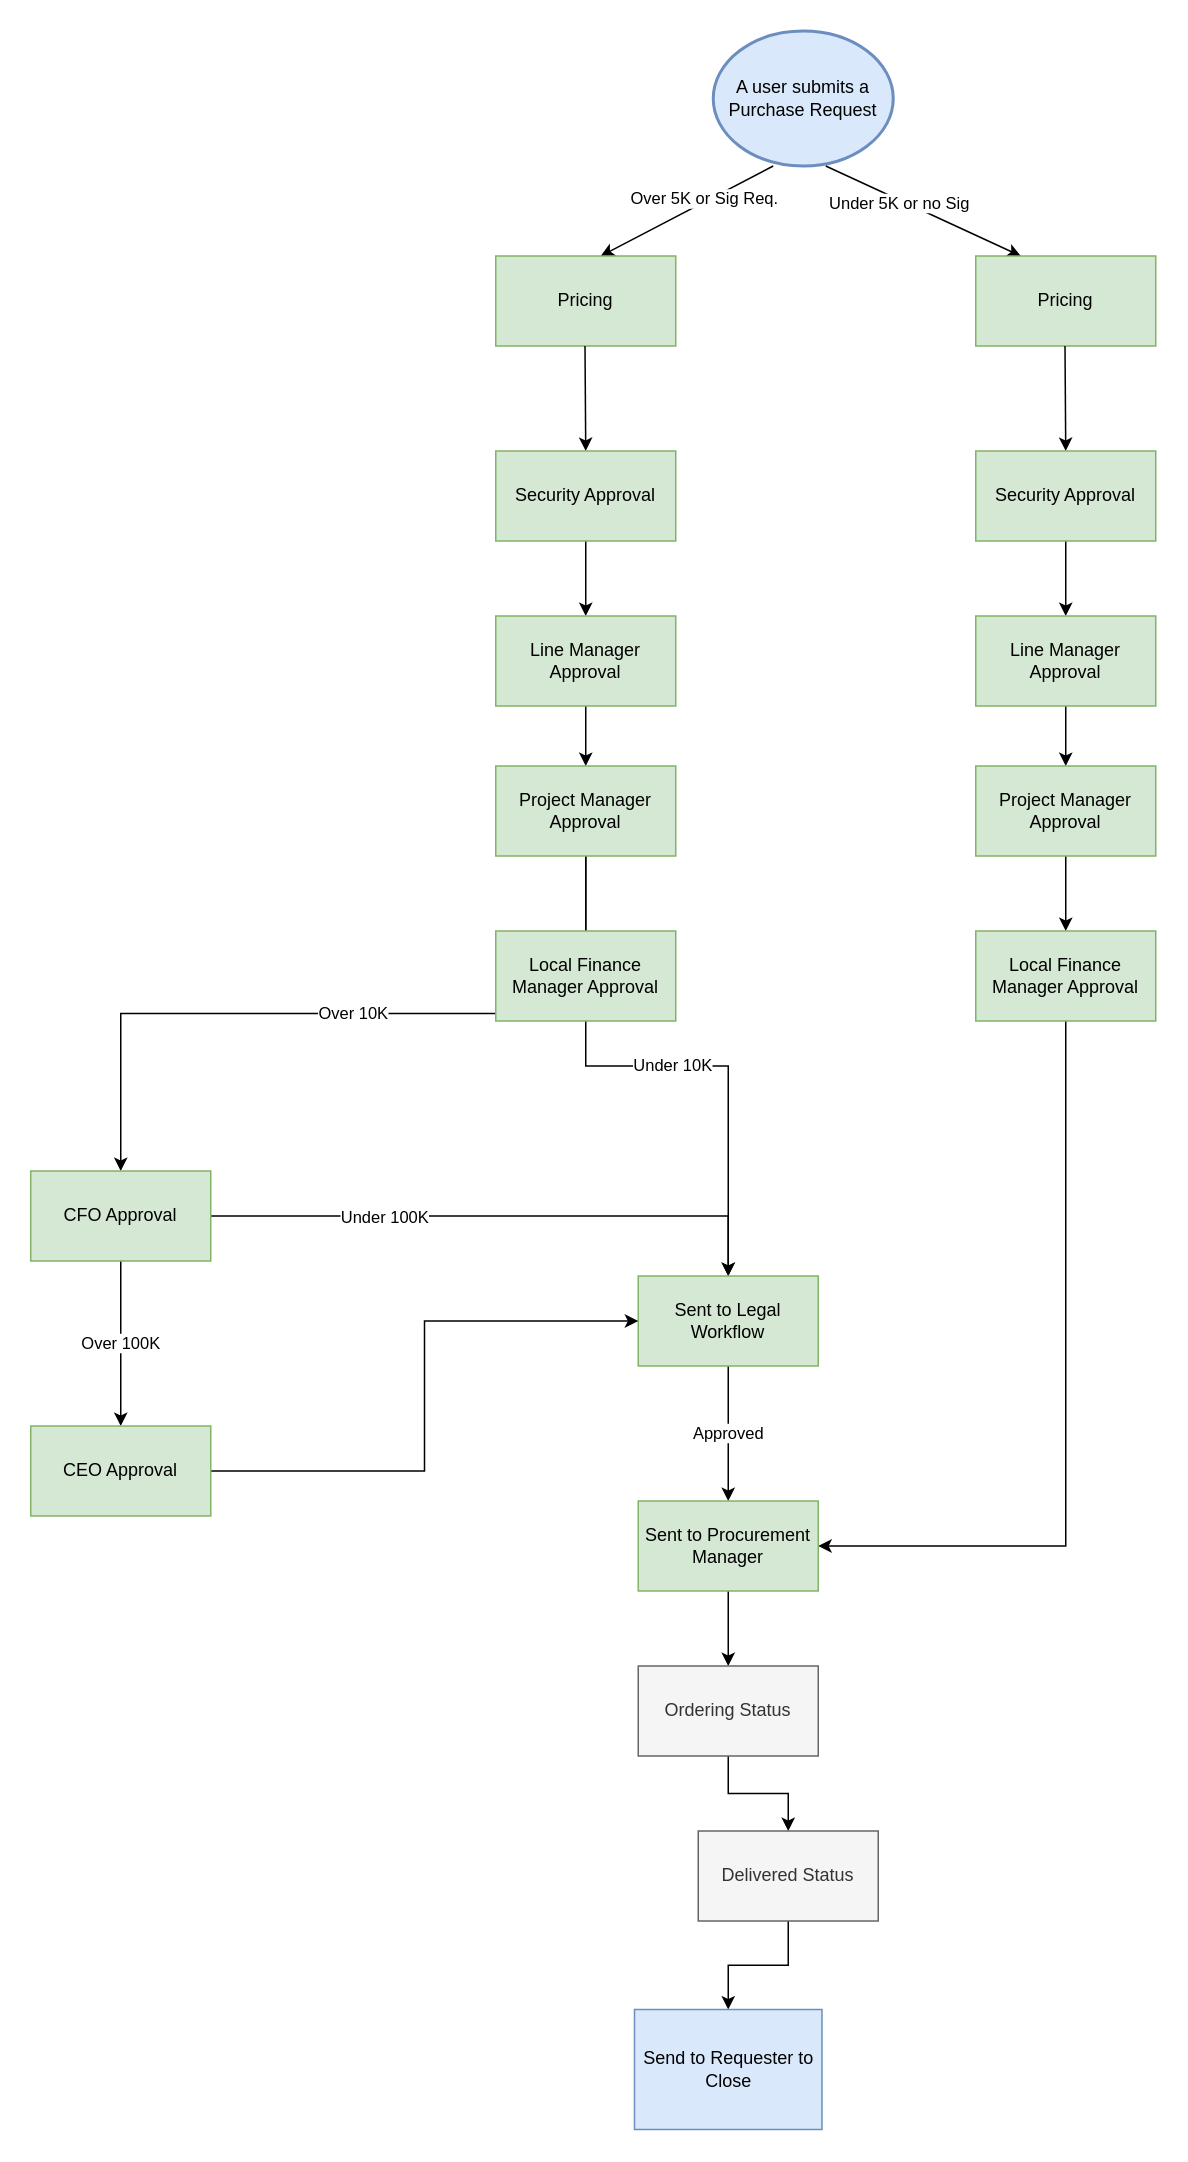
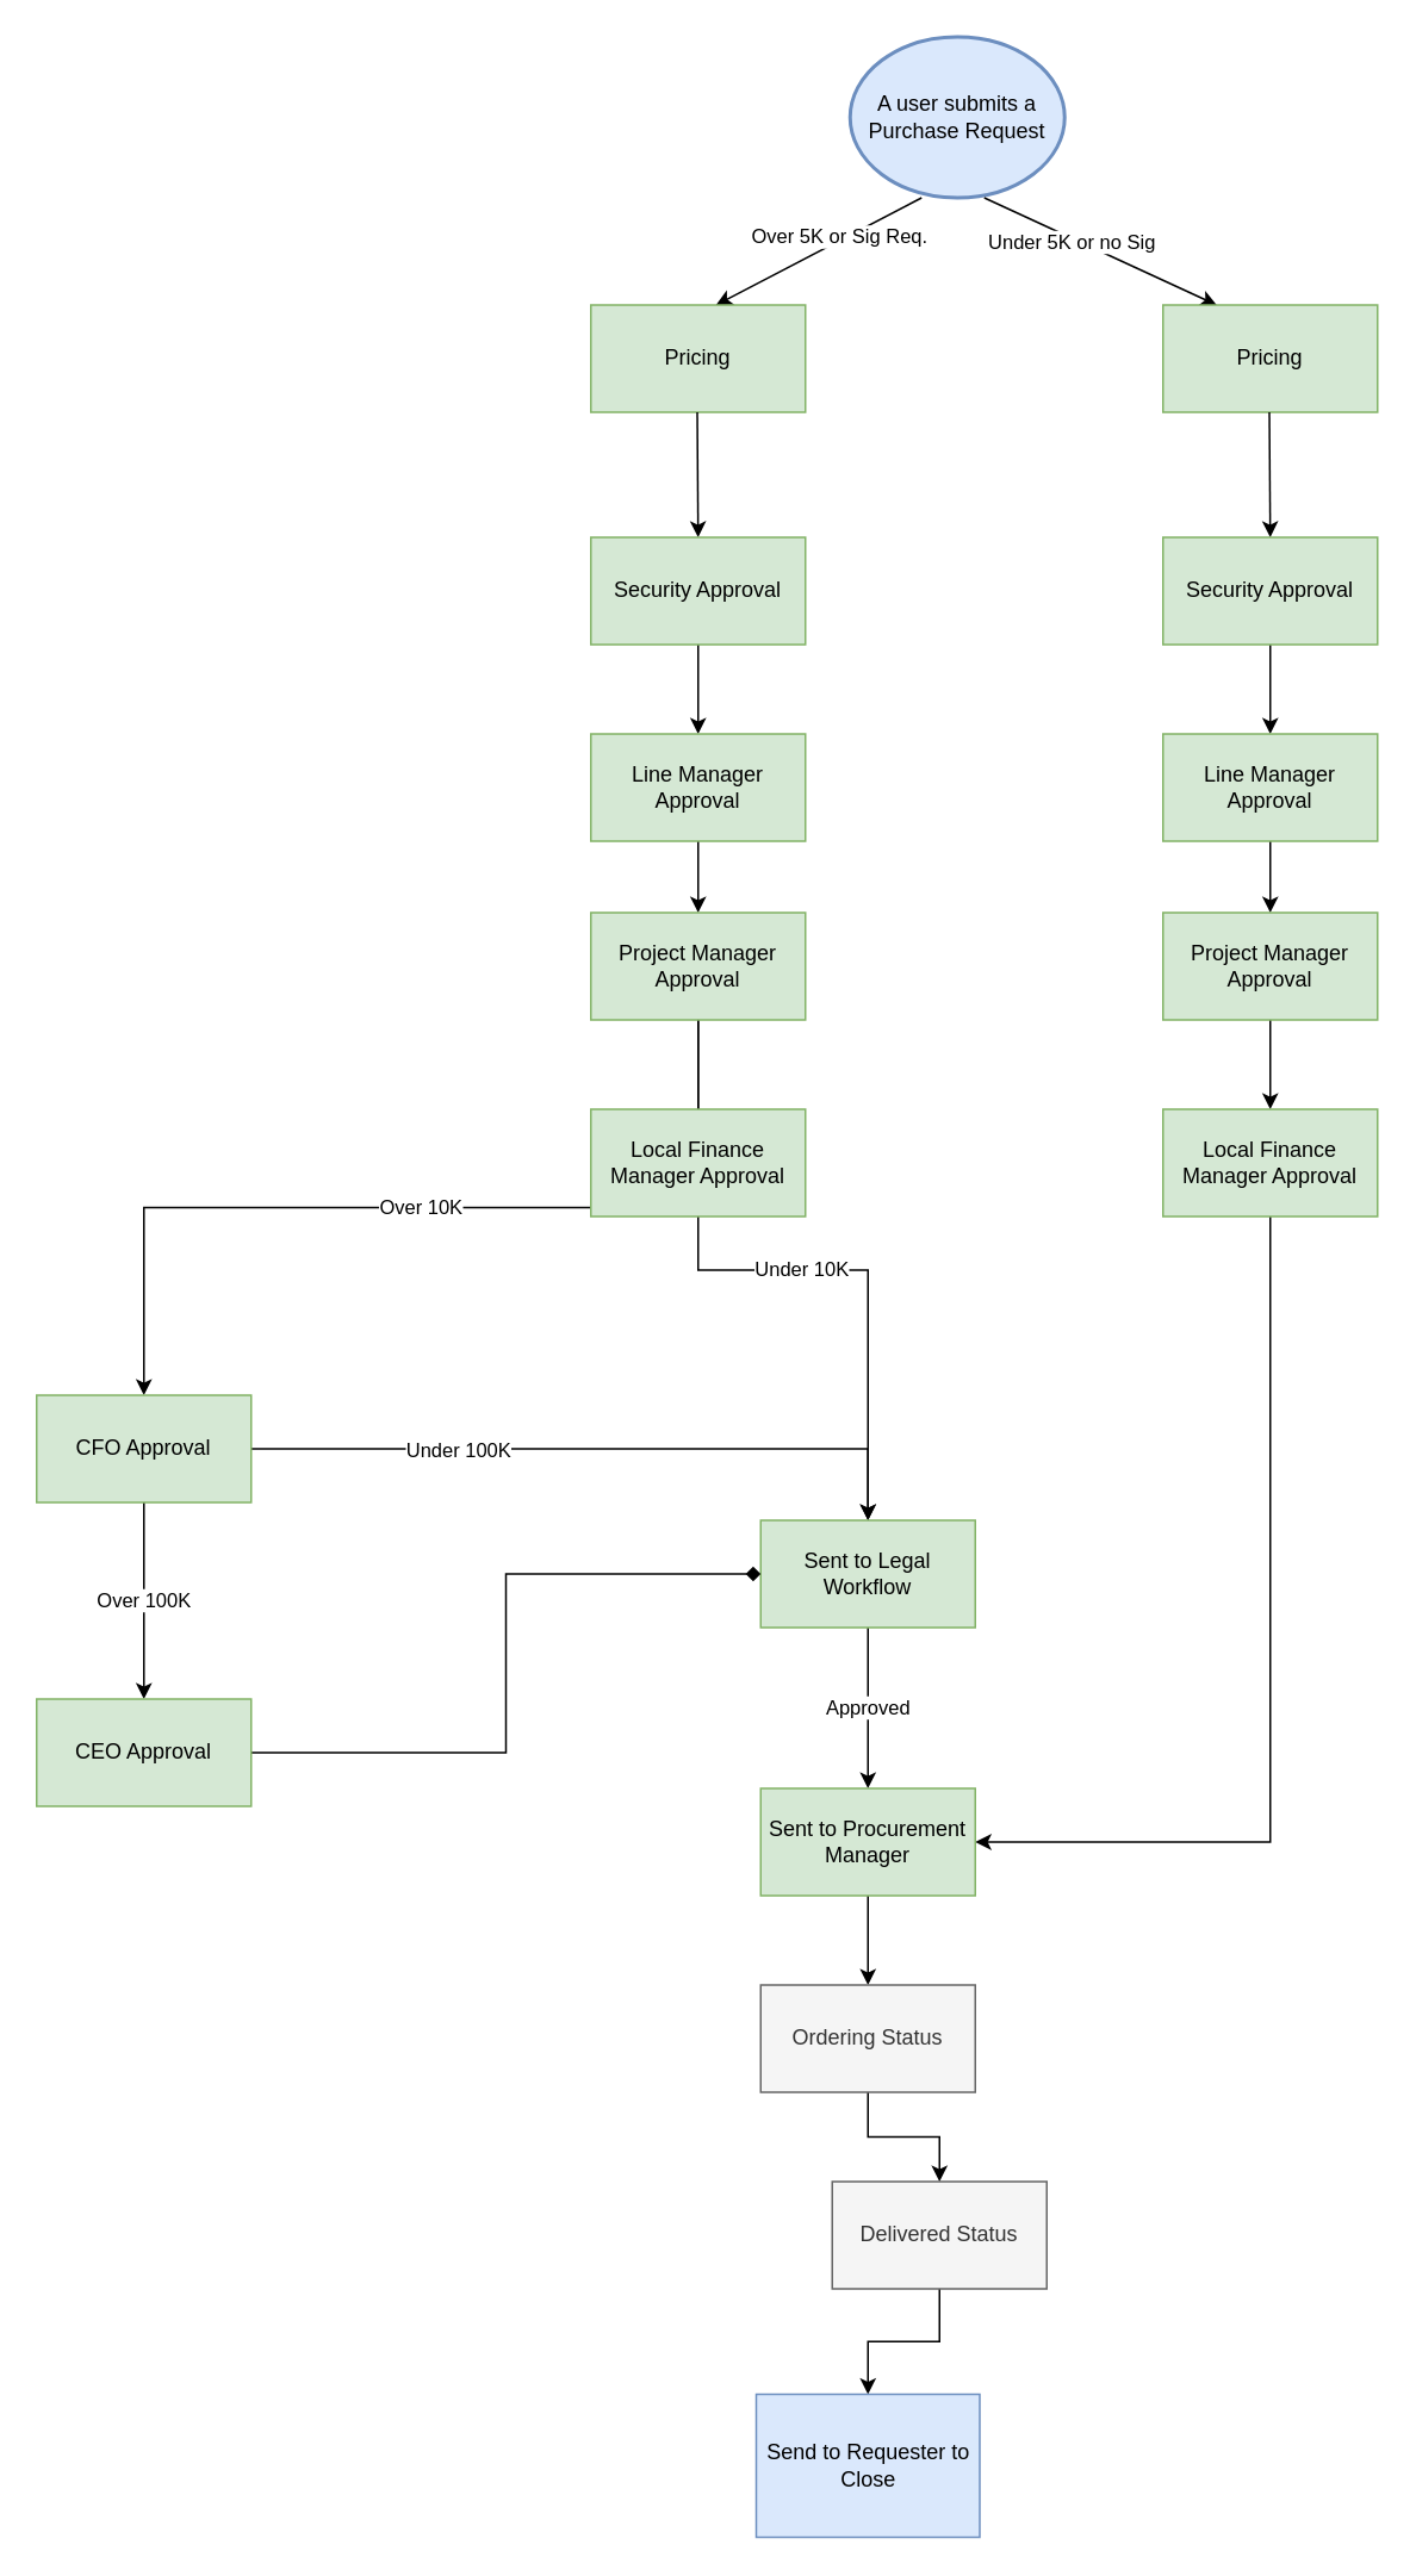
  <mxCell id="0" />
  <mxCell id="1" parent="0" />
  <mxCell id="2" value="A user submits a Purchase Request" style="strokeWidth=2;html=1;shape=mxgraph.flowchart.start_1;whiteSpace=wrap;fillColor=#dae8fc;strokeColor=#6c8ebf;" vertex="1" parent="1"><mxGeometry x="475" y="20" width="120" height="90" as="geometry" /></mxCell>
  <mxCell id="3" value="" style="endArrow=classic;html=1;" edge="1" parent="1"><mxGeometry width="50" height="50" relative="1" as="geometry"><mxPoint x="515" y="110" as="sourcePoint" /><mxPoint x="400" y="170" as="targetPoint" /></mxGeometry></mxCell>
  <mxCell id="4" value="Over 5K or Sig Req." style="edgeLabel;html=1;align=center;verticalAlign=middle;resizable=0;points=[];" vertex="1" connectable="0" parent="3"><mxGeometry x="-0.22" y="-2" relative="1" as="geometry"><mxPoint as="offset" /></mxGeometry></mxCell>
  <mxCell id="5" value="" style="endArrow=classic;html=1;" edge="1" parent="1"><mxGeometry width="50" height="50" relative="1" as="geometry"><mxPoint x="550" y="110" as="sourcePoint" /><mxPoint x="680" y="170" as="targetPoint" /></mxGeometry></mxCell>
  <mxCell id="6" value="Under 5K or no Sig" style="edgeLabel;html=1;align=center;verticalAlign=middle;resizable=0;points=[];" vertex="1" connectable="0" parent="5"><mxGeometry x="-0.24" y="-2" relative="1" as="geometry"><mxPoint as="offset" /></mxGeometry></mxCell>
  <mxCell id="7" value="Pricing" style="rounded=0;whiteSpace=wrap;html=1;fillColor=#d5e8d4;strokeColor=#82b366;" vertex="1" parent="1"><mxGeometry x="650" y="170" width="120" height="60" as="geometry" /></mxCell>
  <mxCell id="8" value="Pricing " style="rounded=0;whiteSpace=wrap;html=1;fillColor=#d5e8d4;strokeColor=#82b366;" vertex="1" parent="1"><mxGeometry x="330" y="170" width="120" height="60" as="geometry" /></mxCell>
  <mxCell id="9" value="" style="endArrow=classic;html=1;" edge="1" parent="1"><mxGeometry width="50" height="50" relative="1" as="geometry"><mxPoint x="389.5" y="230" as="sourcePoint" /><mxPoint x="390" y="300" as="targetPoint" /></mxGeometry></mxCell>
  <mxCell id="10" value="" style="endArrow=classic;html=1;" edge="1" parent="1"><mxGeometry width="50" height="50" relative="1" as="geometry"><mxPoint x="709.5" y="230" as="sourcePoint" /><mxPoint x="710" y="300" as="targetPoint" /></mxGeometry></mxCell>
  <mxCell id="11" style="edgeStyle=orthogonalEdgeStyle;rounded=0;orthogonalLoop=1;jettySize=auto;html=1;exitX=0.5;exitY=1;exitDx=0;exitDy=0;entryX=0.5;entryY=0;entryDx=0;entryDy=0;" edge="1" parent="1" source="12" target="16"><mxGeometry relative="1" as="geometry" /></mxCell>
  <mxCell id="12" value="Security Approval" style="rounded=0;whiteSpace=wrap;html=1;fillColor=#d5e8d4;strokeColor=#82b366;" vertex="1" parent="1"><mxGeometry x="650" y="300" width="120" height="60" as="geometry" /></mxCell>
  <mxCell id="13" style="edgeStyle=orthogonalEdgeStyle;rounded=0;orthogonalLoop=1;jettySize=auto;html=1;exitX=0.5;exitY=1;exitDx=0;exitDy=0;entryX=0.5;entryY=0;entryDx=0;entryDy=0;" edge="1" parent="1" source="14" target="18"><mxGeometry relative="1" as="geometry" /></mxCell>
  <mxCell id="14" value="Security Approval" style="rounded=0;whiteSpace=wrap;html=1;fillColor=#d5e8d4;strokeColor=#82b366;" vertex="1" parent="1"><mxGeometry x="330" y="300" width="120" height="60" as="geometry" /></mxCell>
  <mxCell id="15" style="edgeStyle=orthogonalEdgeStyle;rounded=0;orthogonalLoop=1;jettySize=auto;html=1;exitX=0.5;exitY=1;exitDx=0;exitDy=0;entryX=0.5;entryY=0;entryDx=0;entryDy=0;" edge="1" parent="1" source="16" target="20"><mxGeometry relative="1" as="geometry" /></mxCell>
  <mxCell id="16" value="Line Manager Approval" style="rounded=0;whiteSpace=wrap;html=1;fillColor=#d5e8d4;strokeColor=#82b366;" vertex="1" parent="1"><mxGeometry x="650" y="410" width="120" height="60" as="geometry" /></mxCell>
  <mxCell id="17" style="edgeStyle=orthogonalEdgeStyle;rounded=0;orthogonalLoop=1;jettySize=auto;html=1;exitX=0.5;exitY=1;exitDx=0;exitDy=0;entryX=0.5;entryY=0;entryDx=0;entryDy=0;" edge="1" parent="1" source="18" target="24"><mxGeometry relative="1" as="geometry" /></mxCell>
  <mxCell id="18" value="Line Manager Approval" style="rounded=0;whiteSpace=wrap;html=1;fillColor=#d5e8d4;strokeColor=#82b366;" vertex="1" parent="1"><mxGeometry x="330" y="410" width="120" height="60" as="geometry" /></mxCell>
  <mxCell id="19" style="edgeStyle=orthogonalEdgeStyle;rounded=0;orthogonalLoop=1;jettySize=auto;html=1;exitX=0.5;exitY=1;exitDx=0;exitDy=0;entryX=0.5;entryY=0;entryDx=0;entryDy=0;" edge="1" parent="1" source="20" target="26"><mxGeometry relative="1" as="geometry" /></mxCell>
  <mxCell id="20" value="Project Manager Approval" style="rounded=0;whiteSpace=wrap;html=1;fillColor=#d5e8d4;strokeColor=#82b366;" vertex="1" parent="1"><mxGeometry x="650" y="510" width="120" height="60" as="geometry" /></mxCell>
  <mxCell id="21" style="edgeStyle=orthogonalEdgeStyle;rounded=0;orthogonalLoop=1;jettySize=auto;html=1;exitX=0.5;exitY=1;exitDx=0;exitDy=0;" edge="1" parent="1" source="24" target="32"><mxGeometry relative="1" as="geometry" /></mxCell>
  <mxCell id="22" value="Under 10K" style="edgeLabel;html=1;align=center;verticalAlign=middle;resizable=0;points=[];" vertex="1" connectable="0" parent="21"><mxGeometry x="0.048" y="1" relative="1" as="geometry"><mxPoint as="offset" /></mxGeometry></mxCell>
  <mxCell id="23" value="Over 10K" style="edgeStyle=orthogonalEdgeStyle;rounded=0;orthogonalLoop=1;jettySize=auto;html=1;exitX=0.5;exitY=1;exitDx=0;exitDy=0;entryX=0.5;entryY=0;entryDx=0;entryDy=0;" edge="1" parent="1" source="24" target="30"><mxGeometry relative="1" as="geometry" /></mxCell>
  <mxCell id="24" value="Project Manager Approval" style="rounded=0;whiteSpace=wrap;html=1;fillColor=#d5e8d4;strokeColor=#82b366;" vertex="1" parent="1"><mxGeometry x="330" y="510" width="120" height="60" as="geometry" /></mxCell>
  <mxCell id="25" style="edgeStyle=orthogonalEdgeStyle;rounded=0;orthogonalLoop=1;jettySize=auto;html=1;exitX=0.5;exitY=1;exitDx=0;exitDy=0;entryX=1;entryY=0.5;entryDx=0;entryDy=0;" edge="1" parent="1" source="26" target="34"><mxGeometry relative="1" as="geometry" /></mxCell>
  <mxCell id="26" value="Local Finance Manager Approval" style="rounded=0;whiteSpace=wrap;html=1;fillColor=#d5e8d4;strokeColor=#82b366;" vertex="1" parent="1"><mxGeometry x="650" y="620" width="120" height="60" as="geometry" /></mxCell>
  <mxCell id="27" value="Over 100K" style="edgeStyle=orthogonalEdgeStyle;rounded=0;orthogonalLoop=1;jettySize=auto;html=1;exitX=0.5;exitY=1;exitDx=0;exitDy=0;entryX=0.5;entryY=0;entryDx=0;entryDy=0;" edge="1" parent="1" source="30" target="40"><mxGeometry relative="1" as="geometry" /></mxCell>
  <mxCell id="28" style="edgeStyle=orthogonalEdgeStyle;rounded=0;orthogonalLoop=1;jettySize=auto;html=1;exitX=1;exitY=0.5;exitDx=0;exitDy=0;entryX=0.5;entryY=0;entryDx=0;entryDy=0;" edge="1" parent="1" source="30" target="32"><mxGeometry relative="1" as="geometry" /></mxCell>
  <mxCell id="29" value="Under 100K" style="edgeLabel;html=1;align=center;verticalAlign=middle;resizable=0;points=[];" vertex="1" connectable="0" parent="28"><mxGeometry x="-0.403" relative="1" as="geometry"><mxPoint as="offset" /></mxGeometry></mxCell>
  <mxCell id="30" value="CFO Approval" style="rounded=0;whiteSpace=wrap;html=1;fillColor=#d5e8d4;strokeColor=#82b366;" vertex="1" parent="1"><mxGeometry x="20" y="780" width="120" height="60" as="geometry" /></mxCell>
  <mxCell id="31" value="Approved" style="edgeStyle=orthogonalEdgeStyle;rounded=0;orthogonalLoop=1;jettySize=auto;html=1;exitX=0.5;exitY=1;exitDx=0;exitDy=0;" edge="1" parent="1" source="32" target="34"><mxGeometry relative="1" as="geometry" /></mxCell>
  <mxCell id="32" value="Sent to Legal Workflow" style="rounded=0;whiteSpace=wrap;html=1;fillColor=#d5e8d4;strokeColor=#82b366;" vertex="1" parent="1"><mxGeometry x="425" y="850" width="120" height="60" as="geometry" /></mxCell>
  <mxCell id="33" style="edgeStyle=orthogonalEdgeStyle;rounded=0;orthogonalLoop=1;jettySize=auto;html=1;exitX=0.5;exitY=1;exitDx=0;exitDy=0;entryX=0.5;entryY=0;entryDx=0;entryDy=0;" edge="1" parent="1" source="34" target="36"><mxGeometry relative="1" as="geometry" /></mxCell>
  <mxCell id="34" value="Sent to Procurement Manager" style="rounded=0;whiteSpace=wrap;html=1;fillColor=#d5e8d4;strokeColor=#82b366;" vertex="1" parent="1"><mxGeometry x="425" y="1000" width="120" height="60" as="geometry" /></mxCell>
  <mxCell id="35" style="edgeStyle=orthogonalEdgeStyle;rounded=0;orthogonalLoop=1;jettySize=auto;html=1;exitX=0.5;exitY=1;exitDx=0;exitDy=0;entryX=0.5;entryY=0;entryDx=0;entryDy=0;" edge="1" parent="1" source="36" target="38"><mxGeometry relative="1" as="geometry" /></mxCell>
  <mxCell id="36" value="Ordering Status" style="rounded=0;whiteSpace=wrap;html=1;fillColor=#f5f5f5;strokeColor=#666666;fontColor=#333333;" vertex="1" parent="1"><mxGeometry x="425" y="1110" width="120" height="60" as="geometry" /></mxCell>
  <mxCell id="37" style="edgeStyle=orthogonalEdgeStyle;rounded=0;orthogonalLoop=1;jettySize=auto;html=1;exitX=0.5;exitY=1;exitDx=0;exitDy=0;entryX=0.5;entryY=0;entryDx=0;entryDy=0;" edge="1" parent="1" source="38" target="42"><mxGeometry relative="1" as="geometry" /></mxCell>
  <mxCell id="38" value="Delivered Status" style="rounded=0;whiteSpace=wrap;html=1;fillColor=#f5f5f5;strokeColor=#666666;fontColor=#333333;" vertex="1" parent="1"><mxGeometry x="465" y="1220" width="120" height="60" as="geometry" /></mxCell>
- <mxCell id="39" style="edgeStyle=orthogonalEdgeStyle;rounded=0;orthogonalLoop=1;jettySize=auto;html=1;exitX=1;exitY=0.5;exitDx=0;exitDy=0;entryX=0;entryY=0.5;entryDx=0;entryDy=0;" edge="1" parent="1" source="40" target="32"><mxGeometry relative="1" as="geometry" /></mxCell>
+ <mxCell id="39" style="edgeStyle=orthogonalEdgeStyle;rounded=0;orthogonalLoop=1;jettySize=auto;html=1;exitX=1;exitY=0.5;exitDx=0;exitDy=0;entryX=0;entryY=0.5;entryDx=0;entryDy=0;endArrow=diamond;" edge="1" parent="1" source="40" target="32"><mxGeometry relative="1" as="geometry" /></mxCell>
  <mxCell id="40" value="CEO Approval" style="rounded=0;whiteSpace=wrap;html=1;fillColor=#d5e8d4;strokeColor=#82b366;" vertex="1" parent="1"><mxGeometry x="20" y="950" width="120" height="60" as="geometry" /></mxCell>
  <mxCell id="41" value="Local Finance Manager Approval" style="rounded=0;whiteSpace=wrap;html=1;fillColor=#d5e8d4;strokeColor=#82b366;" vertex="1" parent="1"><mxGeometry x="330" y="620" width="120" height="60" as="geometry" /></mxCell>
  <mxCell id="42" value="Send to Requester to Close" style="whiteSpace=wrap;html=1;fillColor=#dae8fc;strokeColor=#6c8ebf;rounded=0;" vertex="1" parent="1"><mxGeometry x="422.5" y="1339" width="125" height="80" as="geometry" /></mxCell>
